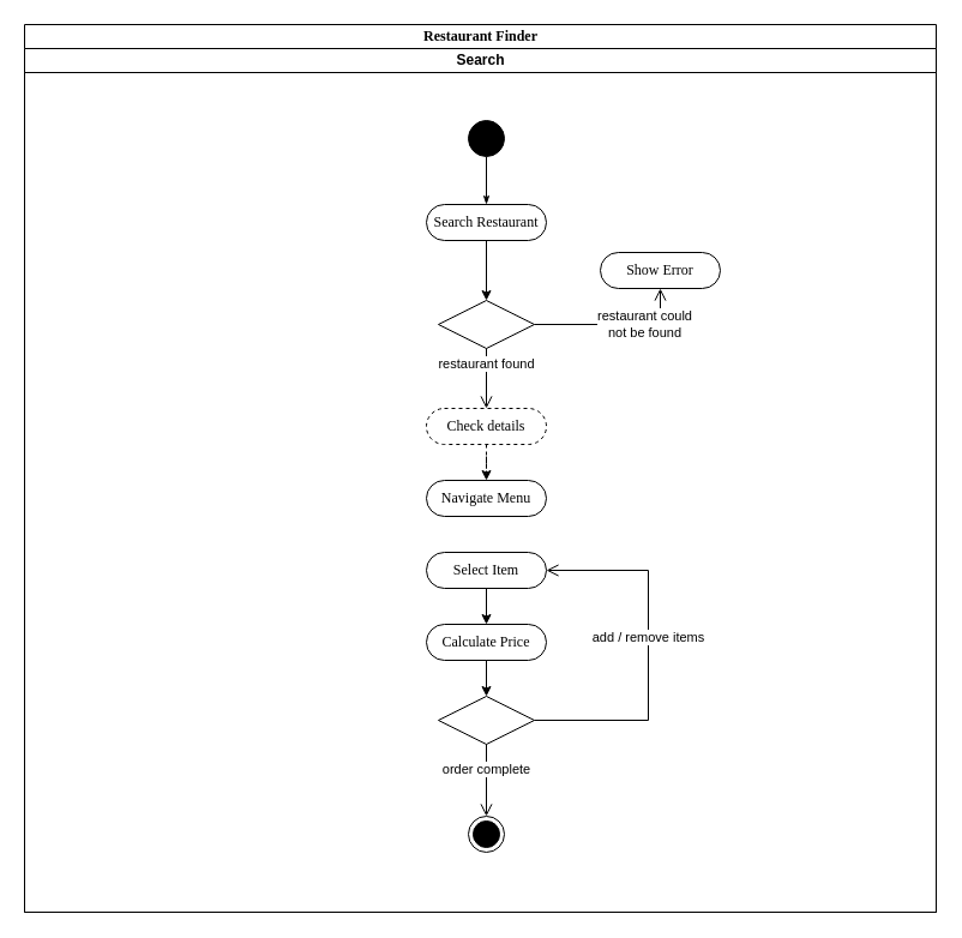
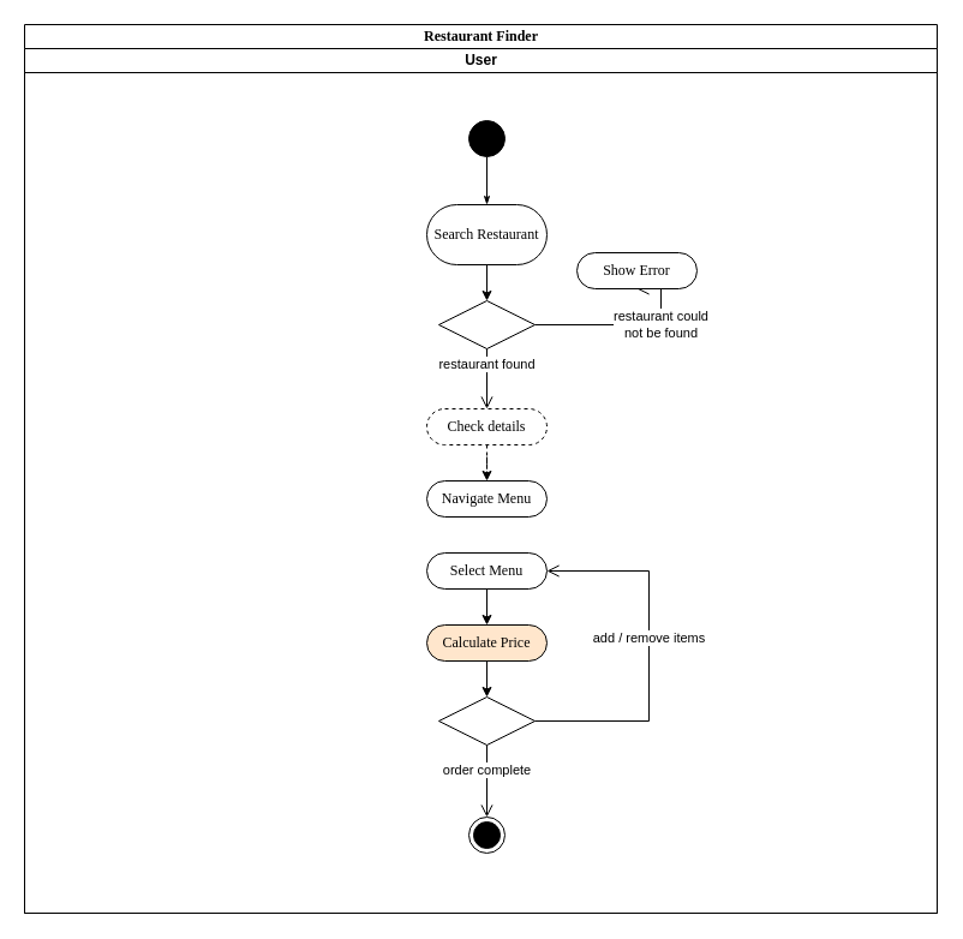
  <mxCell id="0" />
  <mxCell id="1" parent="0" />
  <mxCell id="2" value="Restaurant Finder" style="swimlane;html=1;childLayout=stackLayout;startSize=20;rounded=0;shadow=0;comic=0;labelBackgroundColor=none;strokeWidth=1;fontFamily=Verdana;fontSize=12;align=center;" parent="1" vertex="1"><mxGeometry x="20" y="20" width="760" height="740" as="geometry" /></mxCell>
- <mxCell id="3" value="Search" style="swimlane;html=1;startSize=20;" parent="2" vertex="1"><mxGeometry y="20" width="760" height="720" as="geometry" /></mxCell>
+ <mxCell id="3" value="User" style="swimlane;html=1;startSize=20;" parent="2" vertex="1"><mxGeometry y="20" width="760" height="720" as="geometry" /></mxCell>
  <mxCell id="4" value="" style="ellipse;whiteSpace=wrap;html=1;rounded=0;shadow=0;comic=0;labelBackgroundColor=none;strokeWidth=1;fillColor=#000000;fontFamily=Verdana;fontSize=12;align=center;" parent="3" vertex="1"><mxGeometry x="370" y="60" width="30" height="30" as="geometry" /></mxCell>
  <mxCell id="5" value="" style="edgeStyle=orthogonalEdgeStyle;rounded=0;orthogonalLoop=1;jettySize=auto;html=1;" edge="1" parent="3" source="6" target="8"><mxGeometry relative="1" as="geometry" /></mxCell>
- <mxCell id="6" value="Search Restaurant" style="rounded=1;whiteSpace=wrap;html=1;shadow=0;comic=0;labelBackgroundColor=none;strokeWidth=1;fontFamily=Verdana;fontSize=12;align=center;arcSize=50;" parent="3" vertex="1"><mxGeometry x="335" y="130" width="100" height="30" as="geometry" /></mxCell>
+ <mxCell id="6" value="Search Restaurant" style="rounded=1;whiteSpace=wrap;html=1;shadow=0;comic=0;labelBackgroundColor=none;strokeWidth=1;fontFamily=Verdana;fontSize=12;align=center;arcSize=50;" parent="3" vertex="1"><mxGeometry x="335" y="130" width="100" height="50" as="geometry" /></mxCell>
  <mxCell id="7" style="edgeStyle=orthogonalEdgeStyle;rounded=0;html=1;labelBackgroundColor=none;startArrow=none;startFill=0;startSize=5;endArrow=classicThin;endFill=1;endSize=5;jettySize=auto;orthogonalLoop=1;strokeWidth=1;fontFamily=Verdana;fontSize=12" parent="3" source="4" target="6" edge="1"><mxGeometry relative="1" as="geometry" /></mxCell>
  <mxCell id="8" value="" style="rhombus;whiteSpace=wrap;html=1;fillColor=#FFFFFF;strokeColor=#000000;" vertex="1" parent="3"><mxGeometry x="345" y="210" width="80" height="40" as="geometry" /></mxCell>
  <mxCell id="9" value="restaurant could &lt;br&gt;not be found" style="edgeStyle=orthogonalEdgeStyle;html=1;align=center;verticalAlign=middle;endArrow=open;endSize=8;strokeColor=#000000;rounded=0;entryX=0.5;entryY=1;entryDx=0;entryDy=0;exitX=1;exitY=0.5;exitDx=0;exitDy=0;spacingTop=0;" edge="1" source="8" parent="3" target="11"><mxGeometry x="0.36" relative="1" as="geometry"><mxPoint x="481" y="200" as="targetPoint" /><mxPoint x="431" y="220" as="sourcePoint" /><Array as="points"><mxPoint x="530" y="230" /></Array><mxPoint as="offset" /></mxGeometry></mxCell>
  <mxCell id="10" value="restaurant found" style="edgeStyle=orthogonalEdgeStyle;html=1;align=center;verticalAlign=top;endArrow=open;endSize=8;strokeColor=#000000;rounded=0;entryX=0.5;entryY=0;entryDx=0;entryDy=0;" edge="1" source="8" parent="3" target="13"><mxGeometry x="-1" relative="1" as="geometry"><mxPoint x="385" y="300" as="targetPoint" /></mxGeometry></mxCell>
- <mxCell id="11" value="Show Error" style="rounded=1;whiteSpace=wrap;html=1;shadow=0;comic=0;labelBackgroundColor=none;strokeWidth=1;fontFamily=Verdana;fontSize=12;align=center;arcSize=50;" vertex="1" parent="3"><mxGeometry x="480" y="170" width="100" height="30" as="geometry" /></mxCell>
+ <mxCell id="11" value="Show Error" style="rounded=1;whiteSpace=wrap;html=1;shadow=0;comic=0;labelBackgroundColor=none;strokeWidth=1;fontFamily=Verdana;fontSize=12;align=center;arcSize=50;" vertex="1" parent="3"><mxGeometry x="460" y="170" width="100" height="30" as="geometry" /></mxCell>
  <mxCell id="12" value="" style="edgeStyle=orthogonalEdgeStyle;rounded=0;orthogonalLoop=1;jettySize=auto;html=1;strokeColor=#000000;dashed=1;" edge="1" parent="3" source="13" target="14"><mxGeometry relative="1" as="geometry" /></mxCell>
  <mxCell id="13" value="Check details" style="rounded=1;whiteSpace=wrap;html=1;shadow=0;comic=0;labelBackgroundColor=none;strokeWidth=1;fontFamily=Verdana;fontSize=12;align=center;arcSize=50;dashed=1;" vertex="1" parent="3"><mxGeometry x="335" y="300" width="100" height="30" as="geometry" /></mxCell>
  <mxCell id="14" value="Navigate Menu" style="rounded=1;whiteSpace=wrap;html=1;shadow=0;comic=0;labelBackgroundColor=none;strokeWidth=1;fontFamily=Verdana;fontSize=12;align=center;arcSize=50;" vertex="1" parent="3"><mxGeometry x="335" y="360" width="100" height="30" as="geometry" /></mxCell>
  <mxCell id="15" value="" style="edgeStyle=orthogonalEdgeStyle;rounded=0;orthogonalLoop=1;jettySize=auto;html=1;strokeColor=#000000;" edge="1" parent="3" source="16" target="18"><mxGeometry relative="1" as="geometry" /></mxCell>
- <mxCell id="16" value="Select Item" style="rounded=1;whiteSpace=wrap;html=1;shadow=0;comic=0;labelBackgroundColor=none;strokeWidth=1;fontFamily=Verdana;fontSize=12;align=center;arcSize=50;" vertex="1" parent="3"><mxGeometry x="335" y="420" width="100" height="30" as="geometry" /></mxCell>
+ <mxCell id="16" value="Select Menu" style="rounded=1;whiteSpace=wrap;html=1;shadow=0;comic=0;labelBackgroundColor=none;strokeWidth=1;fontFamily=Verdana;fontSize=12;align=center;arcSize=50;" vertex="1" parent="3"><mxGeometry x="335" y="420" width="100" height="30" as="geometry" /></mxCell>
  <mxCell id="17" value="" style="edgeStyle=orthogonalEdgeStyle;rounded=0;orthogonalLoop=1;jettySize=auto;html=1;strokeColor=#000000;" edge="1" parent="3" source="18" target="19"><mxGeometry relative="1" as="geometry" /></mxCell>
- <mxCell id="18" value="Calculate Price" style="rounded=1;whiteSpace=wrap;html=1;shadow=0;comic=0;labelBackgroundColor=none;strokeWidth=1;fontFamily=Verdana;fontSize=12;align=center;arcSize=50;" vertex="1" parent="3"><mxGeometry x="335" y="480" width="100" height="30" as="geometry" /></mxCell>
+ <mxCell id="18" value="Calculate Price" style="rounded=1;whiteSpace=wrap;html=1;shadow=0;comic=0;labelBackgroundColor=none;strokeWidth=1;fontFamily=Verdana;fontSize=12;align=center;arcSize=50;fillColor=#ffe6cc;" vertex="1" parent="3"><mxGeometry x="335" y="480" width="100" height="30" as="geometry" /></mxCell>
  <mxCell id="19" value="" style="rhombus;whiteSpace=wrap;html=1;fillColor=#FFFFFF;strokeColor=#000000;" vertex="1" parent="3"><mxGeometry x="345" y="540" width="80" height="40" as="geometry" /></mxCell>
  <mxCell id="20" value="add / remove items" style="edgeStyle=orthogonalEdgeStyle;html=1;align=center;verticalAlign=bottom;endArrow=open;endSize=8;strokeColor=#000000;rounded=0;entryX=1;entryY=0.5;entryDx=0;entryDy=0;" edge="1" source="19" parent="3" target="16"><mxGeometry x="0.016" relative="1" as="geometry"><mxPoint x="525" y="660" as="targetPoint" /><Array as="points"><mxPoint x="520" y="560" /><mxPoint x="520" y="435" /></Array><mxPoint as="offset" /></mxGeometry></mxCell>
  <mxCell id="21" value="order complete" style="edgeStyle=orthogonalEdgeStyle;html=1;align=center;verticalAlign=top;endArrow=open;endSize=8;strokeColor=#000000;rounded=0;entryX=0.5;entryY=0;entryDx=0;entryDy=0;" edge="1" source="19" parent="3" target="22"><mxGeometry x="-0.75" relative="1" as="geometry"><mxPoint x="385" y="740" as="targetPoint" /><mxPoint as="offset" /></mxGeometry></mxCell>
  <mxCell id="22" value="" style="ellipse;html=1;shape=endState;fillColor=#000000;strokeColor=#000000;" vertex="1" parent="3"><mxGeometry x="370" y="640" width="30" height="30" as="geometry" /></mxCell>
